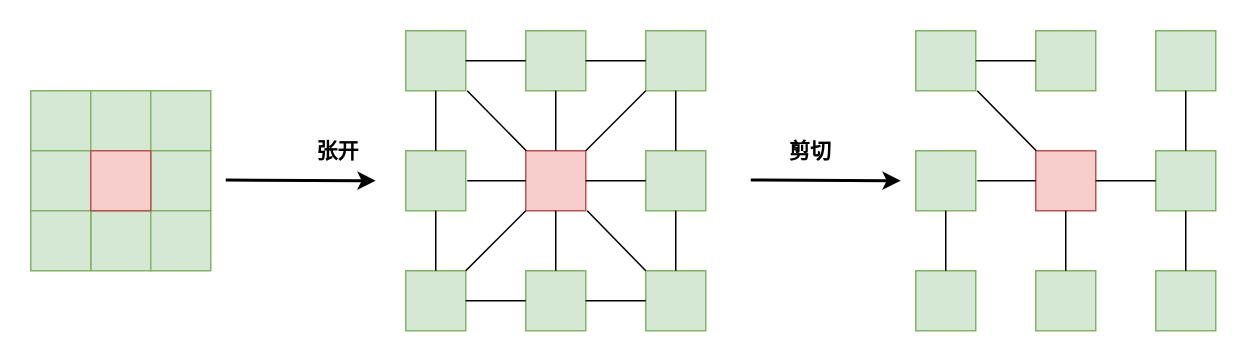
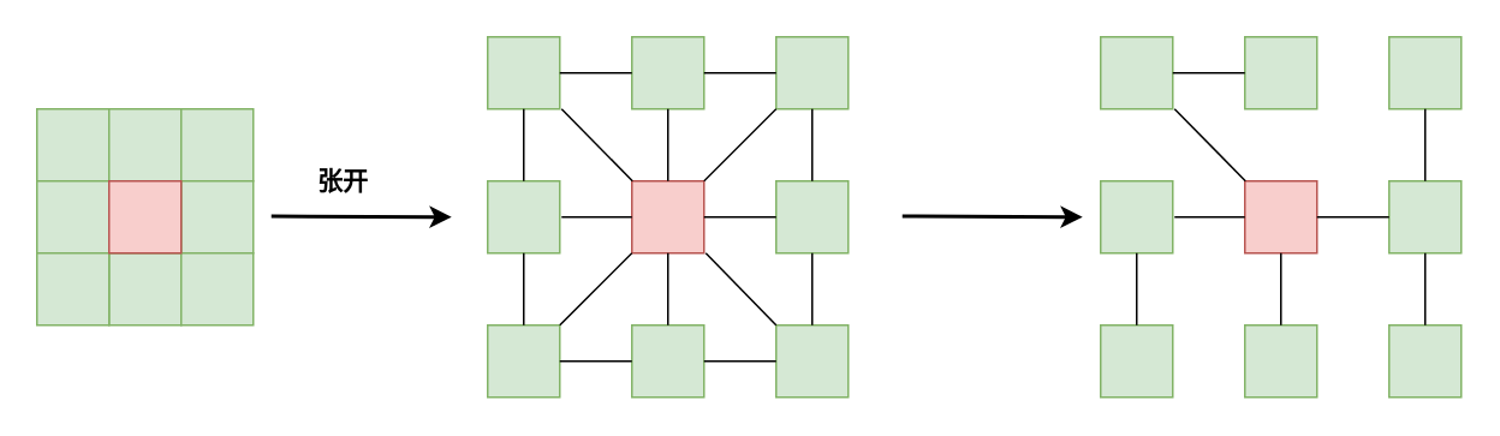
  <mxCell id="0" />
  <mxCell id="1" parent="0" />
  <mxCell id="2" value="" style="rounded=0;whiteSpace=wrap;html=1;fillColor=#d5e8d4;strokeColor=#82b366;" vertex="1" parent="1"><mxGeometry x="20" y="60" width="40" height="40" as="geometry" /></mxCell>
  <mxCell id="3" value="" style="rounded=0;whiteSpace=wrap;html=1;fillColor=#d5e8d4;strokeColor=#82b366;" vertex="1" parent="1"><mxGeometry x="60" y="60" width="40" height="40" as="geometry" /></mxCell>
  <mxCell id="4" value="" style="rounded=0;whiteSpace=wrap;html=1;fillColor=#d5e8d4;strokeColor=#82b366;" vertex="1" parent="1"><mxGeometry x="20" y="100" width="40" height="40" as="geometry" /></mxCell>
  <mxCell id="5" value="" style="rounded=0;whiteSpace=wrap;html=1;fillColor=#d5e8d4;strokeColor=#82b366;" vertex="1" parent="1"><mxGeometry x="100" y="60" width="40" height="40" as="geometry" /></mxCell>
  <mxCell id="6" value="" style="rounded=0;whiteSpace=wrap;html=1;fillColor=#d5e8d4;strokeColor=#82b366;" vertex="1" parent="1"><mxGeometry x="100" y="100" width="40" height="40" as="geometry" /></mxCell>
  <mxCell id="7" value="" style="rounded=0;whiteSpace=wrap;html=1;fillColor=#d5e8d4;strokeColor=#82b366;" vertex="1" parent="1"><mxGeometry x="60" y="140" width="40" height="40" as="geometry" /></mxCell>
  <mxCell id="8" value="" style="rounded=0;whiteSpace=wrap;html=1;fillColor=#d5e8d4;strokeColor=#82b366;" vertex="1" parent="1"><mxGeometry x="20" y="140" width="40" height="40" as="geometry" /></mxCell>
  <mxCell id="9" value="" style="rounded=0;whiteSpace=wrap;html=1;fillColor=#d5e8d4;strokeColor=#82b366;" vertex="1" parent="1"><mxGeometry x="100" y="140" width="40" height="40" as="geometry" /></mxCell>
  <mxCell id="10" value="" style="rounded=0;whiteSpace=wrap;html=1;fillColor=#f8cecc;strokeColor=#b85450;" vertex="1" parent="1"><mxGeometry x="60" y="100" width="40" height="40" as="geometry" /></mxCell>
  <mxCell id="11" value="" style="rounded=0;whiteSpace=wrap;html=1;fillColor=#d5e8d4;strokeColor=#82b366;" vertex="1" parent="1"><mxGeometry x="270" y="20" width="40" height="40" as="geometry" /></mxCell>
  <mxCell id="12" value="" style="rounded=0;whiteSpace=wrap;html=1;fillColor=#d5e8d4;strokeColor=#82b366;" vertex="1" parent="1"><mxGeometry x="350" y="20" width="40" height="40" as="geometry" /></mxCell>
  <mxCell id="13" value="" style="rounded=0;whiteSpace=wrap;html=1;fillColor=#d5e8d4;strokeColor=#82b366;" vertex="1" parent="1"><mxGeometry x="270" y="100" width="40" height="40" as="geometry" /></mxCell>
  <mxCell id="14" value="" style="rounded=0;whiteSpace=wrap;html=1;fillColor=#d5e8d4;strokeColor=#82b366;" vertex="1" parent="1"><mxGeometry x="430" y="20" width="40" height="40" as="geometry" /></mxCell>
  <mxCell id="15" value="" style="rounded=0;whiteSpace=wrap;html=1;fillColor=#d5e8d4;strokeColor=#82b366;" vertex="1" parent="1"><mxGeometry x="430" y="100" width="40" height="40" as="geometry" /></mxCell>
  <mxCell id="16" value="" style="rounded=0;whiteSpace=wrap;html=1;fillColor=#d5e8d4;strokeColor=#82b366;" vertex="1" parent="1"><mxGeometry x="350" y="180" width="40" height="40" as="geometry" /></mxCell>
  <mxCell id="17" value="" style="rounded=0;whiteSpace=wrap;html=1;fillColor=#d5e8d4;strokeColor=#82b366;" vertex="1" parent="1"><mxGeometry x="270" y="180" width="40" height="40" as="geometry" /></mxCell>
  <mxCell id="18" value="" style="rounded=0;whiteSpace=wrap;html=1;fillColor=#d5e8d4;strokeColor=#82b366;" vertex="1" parent="1"><mxGeometry x="430" y="180" width="40" height="40" as="geometry" /></mxCell>
  <mxCell id="19" value="" style="rounded=0;whiteSpace=wrap;html=1;fillColor=#f8cecc;strokeColor=#b85450;" vertex="1" parent="1"><mxGeometry x="350" y="100" width="40" height="40" as="geometry" /></mxCell>
  <mxCell id="20" value="" style="endArrow=classic;html=1;strokeWidth=2;" edge="1" parent="1"><mxGeometry width="50" height="50" relative="1" as="geometry"><mxPoint x="150" y="119.5" as="sourcePoint" /><mxPoint x="250" y="120" as="targetPoint" /></mxGeometry></mxCell>
  <mxCell id="21" value="" style="endArrow=none;html=1;strokeWidth=1;exitX=0.5;exitY=1;exitDx=0;exitDy=0;entryX=0.5;entryY=0;entryDx=0;entryDy=0;" edge="1" parent="1" source="11" target="13"><mxGeometry width="50" height="50" relative="1" as="geometry"><mxPoint x="221" y="260" as="sourcePoint" /><mxPoint x="271" y="210" as="targetPoint" /></mxGeometry></mxCell>
  <mxCell id="22" value="" style="endArrow=none;html=1;strokeWidth=1;entryX=0.5;entryY=0;entryDx=0;entryDy=0;" edge="1" parent="1" target="17"><mxGeometry width="50" height="50" relative="1" as="geometry"><mxPoint x="290" y="140" as="sourcePoint" /><mxPoint x="300" y="110" as="targetPoint" /></mxGeometry></mxCell>
  <mxCell id="23" value="" style="endArrow=none;html=1;strokeWidth=1;exitX=1;exitY=0.5;exitDx=0;exitDy=0;entryX=0;entryY=0.5;entryDx=0;entryDy=0;" edge="1" parent="1" source="17" target="16"><mxGeometry width="50" height="50" relative="1" as="geometry"><mxPoint x="310" y="80" as="sourcePoint" /><mxPoint x="310" y="120" as="targetPoint" /></mxGeometry></mxCell>
  <mxCell id="24" value="" style="endArrow=none;html=1;strokeWidth=1;entryX=0;entryY=0.5;entryDx=0;entryDy=0;" edge="1" parent="1" target="19"><mxGeometry width="50" height="50" relative="1" as="geometry"><mxPoint x="311" y="120" as="sourcePoint" /><mxPoint x="320" y="130" as="targetPoint" /></mxGeometry></mxCell>
  <mxCell id="25" value="" style="endArrow=none;html=1;strokeWidth=1;exitX=1;exitY=0.5;exitDx=0;exitDy=0;entryX=0;entryY=0.5;entryDx=0;entryDy=0;" edge="1" parent="1" source="11" target="12"><mxGeometry width="50" height="50" relative="1" as="geometry"><mxPoint x="330" y="100" as="sourcePoint" /><mxPoint x="330" y="140" as="targetPoint" /></mxGeometry></mxCell>
  <mxCell id="26" value="" style="endArrow=none;html=1;strokeWidth=1;exitX=1;exitY=0.5;exitDx=0;exitDy=0;entryX=0;entryY=0.5;entryDx=0;entryDy=0;" edge="1" parent="1" source="12" target="14"><mxGeometry width="50" height="50" relative="1" as="geometry"><mxPoint x="340" y="110" as="sourcePoint" /><mxPoint x="340" y="150" as="targetPoint" /></mxGeometry></mxCell>
  <mxCell id="27" value="" style="endArrow=none;html=1;strokeWidth=1;exitX=0.5;exitY=1;exitDx=0;exitDy=0;entryX=0.5;entryY=0;entryDx=0;entryDy=0;" edge="1" parent="1" source="12" target="19"><mxGeometry width="50" height="50" relative="1" as="geometry"><mxPoint x="350" y="120" as="sourcePoint" /><mxPoint x="350" y="160" as="targetPoint" /></mxGeometry></mxCell>
  <mxCell id="28" value="" style="endArrow=none;html=1;strokeWidth=1;exitX=0.5;exitY=1;exitDx=0;exitDy=0;" edge="1" parent="1" source="14" target="15"><mxGeometry width="50" height="50" relative="1" as="geometry"><mxPoint x="360" y="130" as="sourcePoint" /><mxPoint x="360" y="170" as="targetPoint" /></mxGeometry></mxCell>
  <mxCell id="29" value="" style="endArrow=none;html=1;strokeWidth=1;exitX=0.5;exitY=1;exitDx=0;exitDy=0;entryX=0.5;entryY=0;entryDx=0;entryDy=0;" edge="1" parent="1" source="15" target="18"><mxGeometry width="50" height="50" relative="1" as="geometry"><mxPoint x="370" y="140" as="sourcePoint" /><mxPoint x="370" y="180" as="targetPoint" /></mxGeometry></mxCell>
  <mxCell id="30" value="" style="endArrow=none;html=1;strokeWidth=1;entryX=0;entryY=0.5;entryDx=0;entryDy=0;" edge="1" parent="1" source="16" target="18"><mxGeometry width="50" height="50" relative="1" as="geometry"><mxPoint x="380" y="150" as="sourcePoint" /><mxPoint x="380" y="190" as="targetPoint" /></mxGeometry></mxCell>
  <mxCell id="31" value="" style="endArrow=none;html=1;strokeWidth=1;exitX=0;exitY=0.5;exitDx=0;exitDy=0;entryX=1;entryY=0.5;entryDx=0;entryDy=0;" edge="1" parent="1" source="15" target="19"><mxGeometry width="50" height="50" relative="1" as="geometry"><mxPoint x="390" y="160" as="sourcePoint" /><mxPoint x="390" y="200" as="targetPoint" /></mxGeometry></mxCell>
  <mxCell id="32" value="" style="endArrow=none;html=1;strokeWidth=1;exitX=0.5;exitY=1;exitDx=0;exitDy=0;" edge="1" parent="1" source="19" target="16"><mxGeometry width="50" height="50" relative="1" as="geometry"><mxPoint x="400" y="170" as="sourcePoint" /><mxPoint x="400" y="210" as="targetPoint" /></mxGeometry></mxCell>
  <mxCell id="33" value="" style="endArrow=none;html=1;strokeWidth=1;" edge="1" parent="1" target="19"><mxGeometry width="50" height="50" relative="1" as="geometry"><mxPoint x="311" y="60" as="sourcePoint" /><mxPoint x="410" y="220" as="targetPoint" /></mxGeometry></mxCell>
  <mxCell id="34" value="" style="endArrow=none;html=1;strokeWidth=1;exitX=0;exitY=1;exitDx=0;exitDy=0;entryX=1;entryY=0;entryDx=0;entryDy=0;" edge="1" parent="1" source="19" target="17"><mxGeometry width="50" height="50" relative="1" as="geometry"><mxPoint x="420" y="190" as="sourcePoint" /><mxPoint x="420" y="230" as="targetPoint" /></mxGeometry></mxCell>
  <mxCell id="35" value="" style="endArrow=none;html=1;strokeWidth=1;entryX=0;entryY=0;entryDx=0;entryDy=0;" edge="1" parent="1" target="18"><mxGeometry width="50" height="50" relative="1" as="geometry"><mxPoint x="391" y="140" as="sourcePoint" /><mxPoint x="430" y="240" as="targetPoint" /></mxGeometry></mxCell>
  <mxCell id="36" value="" style="endArrow=none;html=1;strokeWidth=1;exitX=0;exitY=1;exitDx=0;exitDy=0;entryX=1;entryY=0;entryDx=0;entryDy=0;" edge="1" parent="1" source="14" target="19"><mxGeometry width="50" height="50" relative="1" as="geometry"><mxPoint x="440" y="210" as="sourcePoint" /><mxPoint x="440" y="250" as="targetPoint" /></mxGeometry></mxCell>
  <mxCell id="37" value="" style="rounded=0;whiteSpace=wrap;html=1;fillColor=#d5e8d4;strokeColor=#82b366;" vertex="1" parent="1"><mxGeometry x="610" y="20" width="40" height="40" as="geometry" /></mxCell>
  <mxCell id="38" value="" style="rounded=0;whiteSpace=wrap;html=1;fillColor=#d5e8d4;strokeColor=#82b366;" vertex="1" parent="1"><mxGeometry x="690" y="20" width="40" height="40" as="geometry" /></mxCell>
  <mxCell id="39" value="" style="rounded=0;whiteSpace=wrap;html=1;fillColor=#d5e8d4;strokeColor=#82b366;" vertex="1" parent="1"><mxGeometry x="610" y="100" width="40" height="40" as="geometry" /></mxCell>
  <mxCell id="40" value="" style="rounded=0;whiteSpace=wrap;html=1;fillColor=#d5e8d4;strokeColor=#82b366;" vertex="1" parent="1"><mxGeometry x="770" y="20" width="40" height="40" as="geometry" /></mxCell>
  <mxCell id="41" value="" style="rounded=0;whiteSpace=wrap;html=1;fillColor=#d5e8d4;strokeColor=#82b366;" vertex="1" parent="1"><mxGeometry x="770" y="100" width="40" height="40" as="geometry" /></mxCell>
  <mxCell id="42" value="" style="rounded=0;whiteSpace=wrap;html=1;fillColor=#d5e8d4;strokeColor=#82b366;" vertex="1" parent="1"><mxGeometry x="690" y="180" width="40" height="40" as="geometry" /></mxCell>
  <mxCell id="43" value="" style="rounded=0;whiteSpace=wrap;html=1;fillColor=#d5e8d4;strokeColor=#82b366;" vertex="1" parent="1"><mxGeometry x="610" y="180" width="40" height="40" as="geometry" /></mxCell>
  <mxCell id="44" value="" style="rounded=0;whiteSpace=wrap;html=1;fillColor=#d5e8d4;strokeColor=#82b366;" vertex="1" parent="1"><mxGeometry x="770" y="180" width="40" height="40" as="geometry" /></mxCell>
  <mxCell id="45" value="" style="rounded=0;whiteSpace=wrap;html=1;fillColor=#f8cecc;strokeColor=#b85450;" vertex="1" parent="1"><mxGeometry x="690" y="100" width="40" height="40" as="geometry" /></mxCell>
  <mxCell id="46" value="" style="endArrow=none;html=1;strokeWidth=1;entryX=0.5;entryY=0;entryDx=0;entryDy=0;" edge="1" parent="1" target="43"><mxGeometry width="50" height="50" relative="1" as="geometry"><mxPoint x="630" y="140" as="sourcePoint" /><mxPoint x="640" y="110" as="targetPoint" /></mxGeometry></mxCell>
  <mxCell id="47" value="" style="endArrow=none;html=1;strokeWidth=1;entryX=0;entryY=0.5;entryDx=0;entryDy=0;" edge="1" parent="1" target="45"><mxGeometry width="50" height="50" relative="1" as="geometry"><mxPoint x="651" y="120" as="sourcePoint" /><mxPoint x="660" y="130" as="targetPoint" /></mxGeometry></mxCell>
  <mxCell id="48" value="" style="endArrow=none;html=1;strokeWidth=1;exitX=1;exitY=0.5;exitDx=0;exitDy=0;entryX=0;entryY=0.5;entryDx=0;entryDy=0;" edge="1" parent="1" source="37" target="38"><mxGeometry width="50" height="50" relative="1" as="geometry"><mxPoint x="670" y="100" as="sourcePoint" /><mxPoint x="670" y="140" as="targetPoint" /></mxGeometry></mxCell>
  <mxCell id="49" value="" style="endArrow=none;html=1;strokeWidth=1;exitX=0.5;exitY=1;exitDx=0;exitDy=0;" edge="1" parent="1" source="40" target="41"><mxGeometry width="50" height="50" relative="1" as="geometry"><mxPoint x="700" y="130" as="sourcePoint" /><mxPoint x="700" y="170" as="targetPoint" /></mxGeometry></mxCell>
  <mxCell id="50" value="" style="endArrow=none;html=1;strokeWidth=1;exitX=0.5;exitY=1;exitDx=0;exitDy=0;entryX=0.5;entryY=0;entryDx=0;entryDy=0;" edge="1" parent="1" source="41" target="44"><mxGeometry width="50" height="50" relative="1" as="geometry"><mxPoint x="710" y="140" as="sourcePoint" /><mxPoint x="710" y="180" as="targetPoint" /></mxGeometry></mxCell>
  <mxCell id="51" value="" style="endArrow=none;html=1;strokeWidth=1;exitX=0;exitY=0.5;exitDx=0;exitDy=0;entryX=1;entryY=0.5;entryDx=0;entryDy=0;" edge="1" parent="1" source="41" target="45"><mxGeometry width="50" height="50" relative="1" as="geometry"><mxPoint x="730" y="160" as="sourcePoint" /><mxPoint x="730" y="200" as="targetPoint" /></mxGeometry></mxCell>
  <mxCell id="52" value="" style="endArrow=none;html=1;strokeWidth=1;exitX=0.5;exitY=1;exitDx=0;exitDy=0;" edge="1" parent="1" source="45" target="42"><mxGeometry width="50" height="50" relative="1" as="geometry"><mxPoint x="740" y="170" as="sourcePoint" /><mxPoint x="740" y="210" as="targetPoint" /></mxGeometry></mxCell>
  <mxCell id="53" value="" style="endArrow=none;html=1;strokeWidth=1;" edge="1" parent="1" target="45"><mxGeometry width="50" height="50" relative="1" as="geometry"><mxPoint x="651" y="60" as="sourcePoint" /><mxPoint x="750" y="220" as="targetPoint" /></mxGeometry></mxCell>
- <mxCell id="54" value="&lt;b&gt;&lt;font style=&quot;font-size: 14px&quot;&gt;张开&lt;/font&gt;&lt;/b&gt;" style="text;html=1;strokeColor=none;fillColor=none;align=center;verticalAlign=middle;whiteSpace=wrap;rounded=0;" vertex="1" parent="1"><mxGeometry x="205" y="90" width="40" height="20" as="geometry" /></mxCell>
+ <mxCell id="54" value="&lt;b&gt;&lt;font style=&quot;font-size: 14px&quot;&gt;张开&lt;/font&gt;&lt;/b&gt;" style="text;html=1;strokeColor=none;fillColor=none;align=center;verticalAlign=middle;whiteSpace=wrap;rounded=0;" vertex="1" parent="1"><mxGeometry x="170" y="90" width="40" height="20" as="geometry" /></mxCell>
  <mxCell id="55" value="" style="endArrow=classic;html=1;strokeWidth=2;" edge="1" parent="1"><mxGeometry width="50" height="50" relative="1" as="geometry"><mxPoint x="500" y="119.5" as="sourcePoint" /><mxPoint x="600" y="120" as="targetPoint" /></mxGeometry></mxCell>
- <mxCell id="56" value="&lt;span style=&quot;font-size: 14px&quot;&gt;&lt;b&gt;剪切&lt;/b&gt;&lt;/span&gt;" style="text;html=1;strokeColor=none;fillColor=none;align=center;verticalAlign=middle;whiteSpace=wrap;rounded=0;" vertex="1" parent="1"><mxGeometry x="520" y="90" width="40" height="20" as="geometry" /></mxCell>
